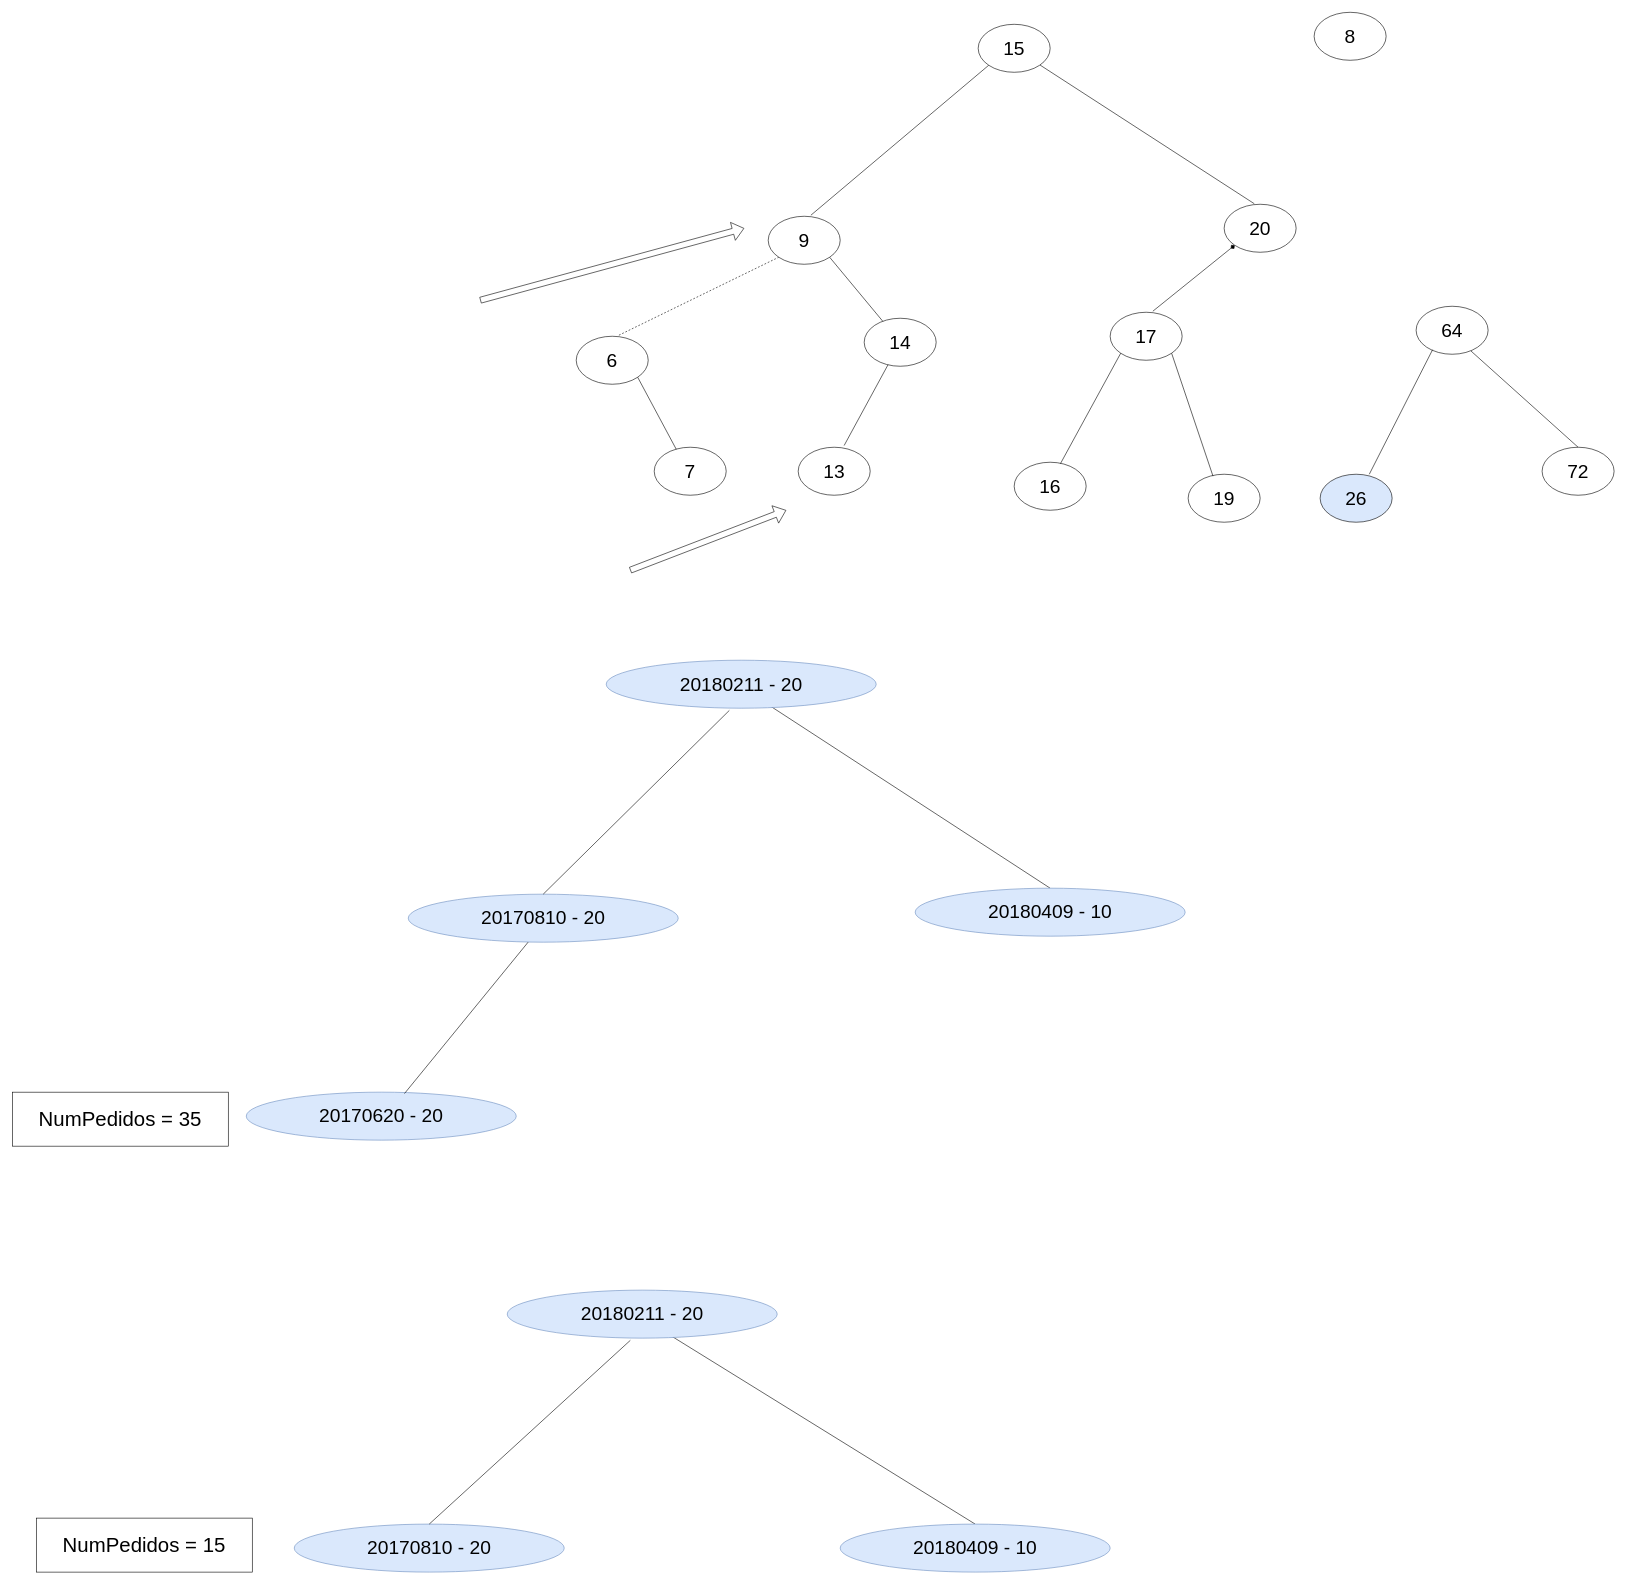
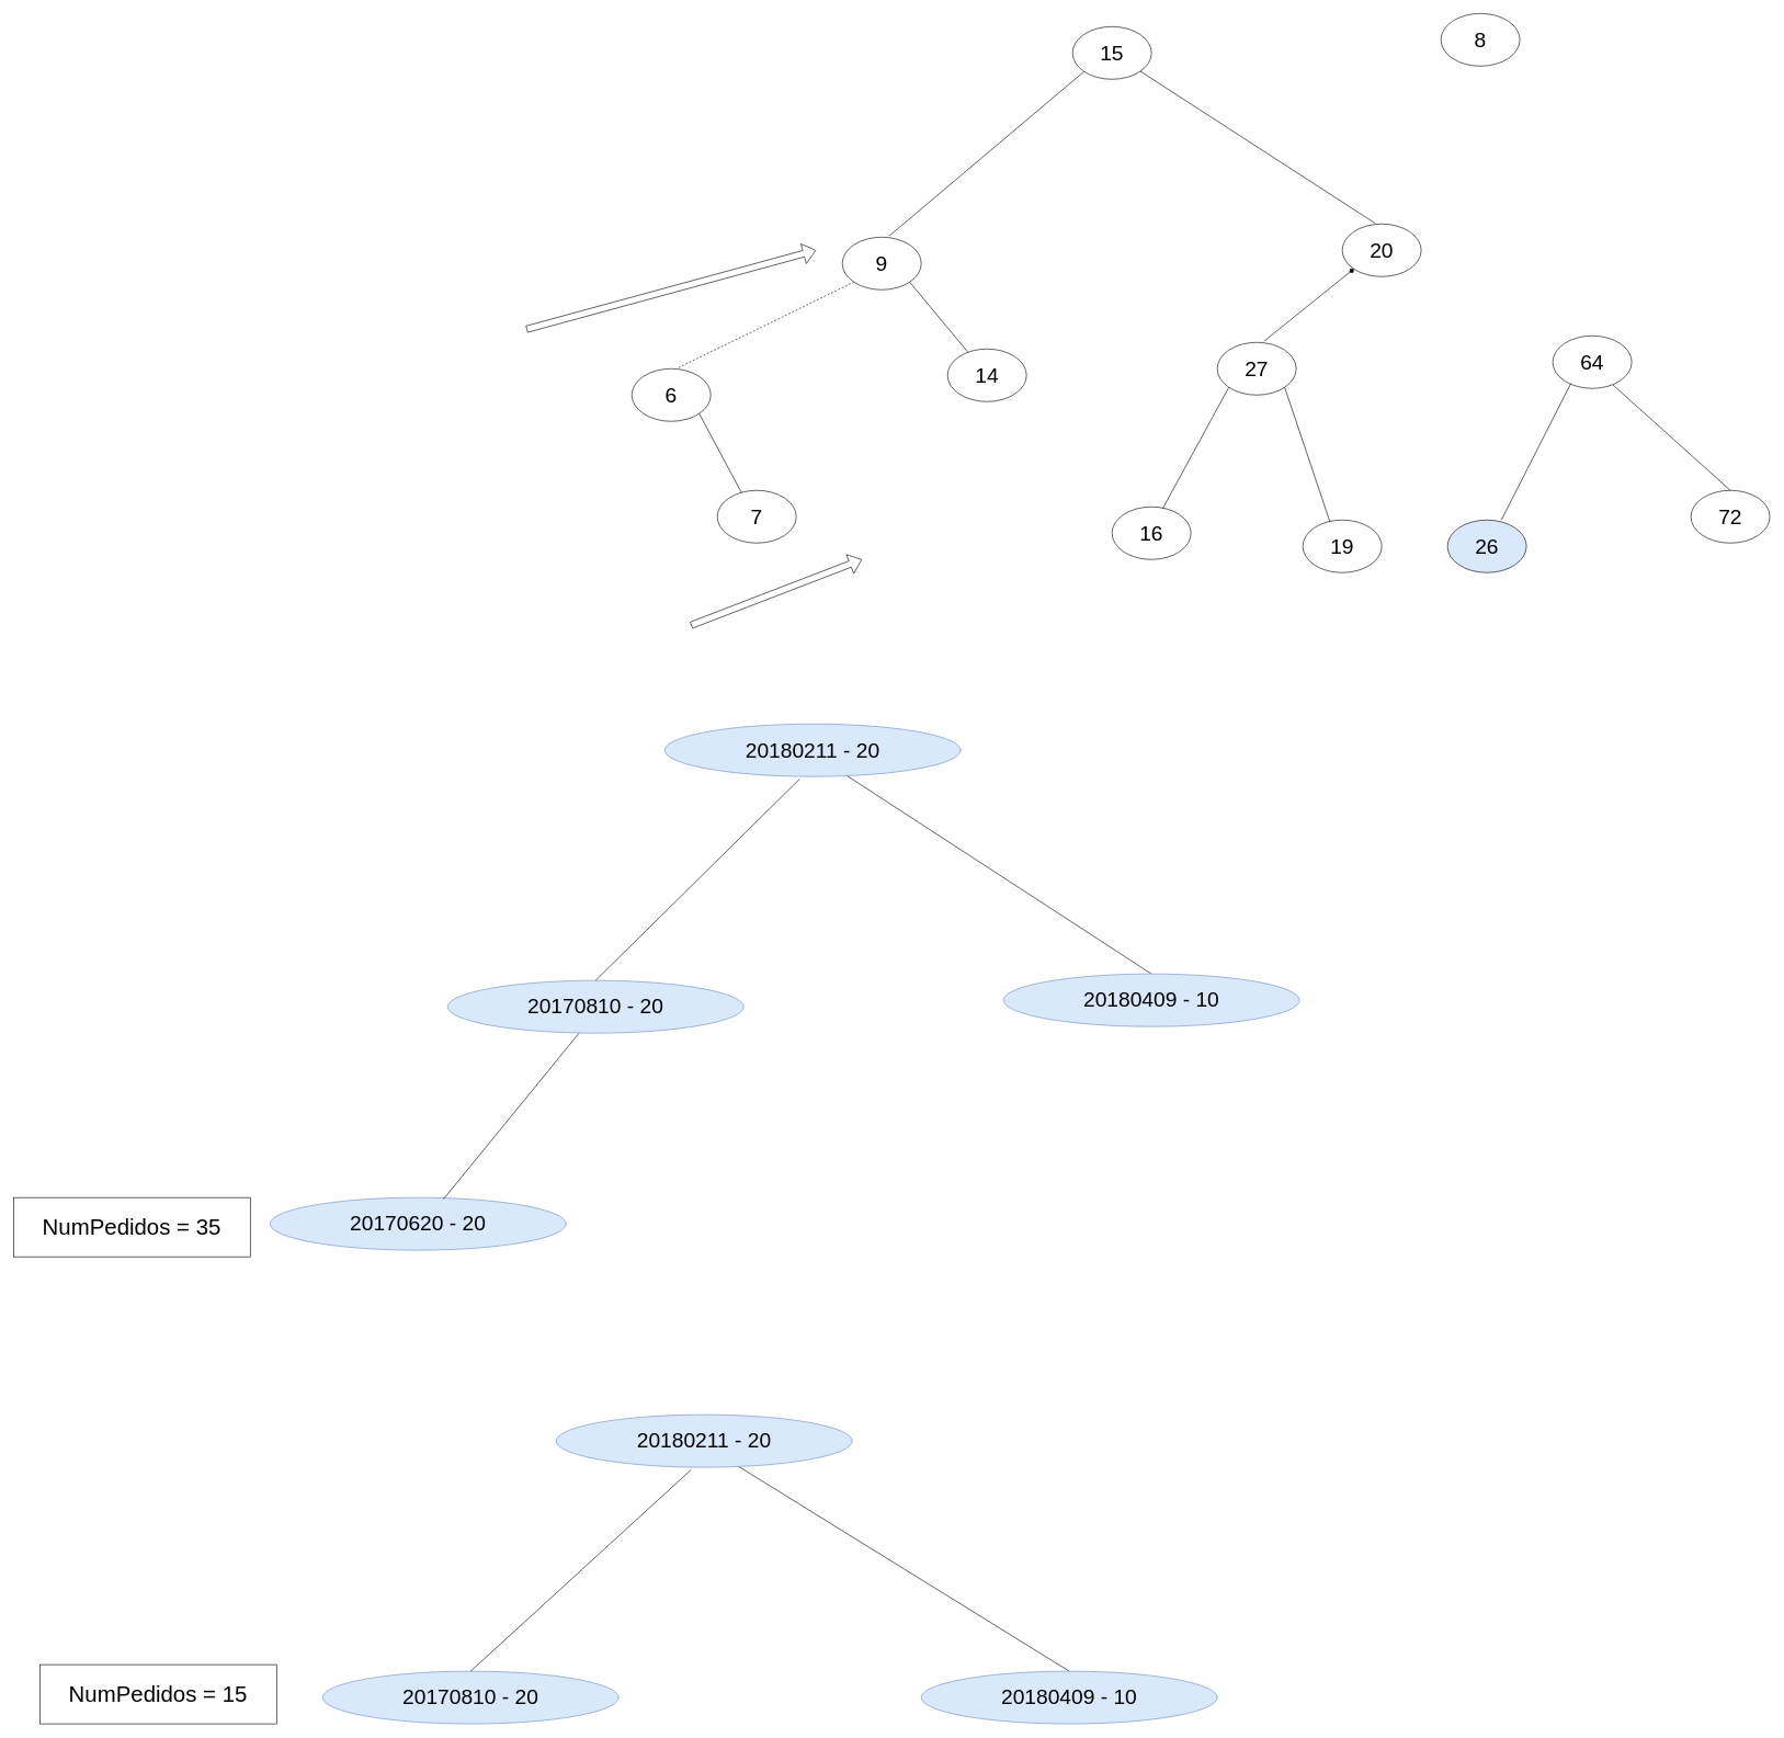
  <mxCell id="0" />
  <mxCell id="1" parent="0" />
  <mxCell id="2" value="&lt;font style=&quot;font-size: 32px;&quot;&gt;15&lt;/font&gt;" style="ellipse;whiteSpace=wrap;html=1;" parent="1" vertex="1"><mxGeometry x="1630" y="40" width="120" height="80" as="geometry" /></mxCell>
  <mxCell id="3" value="&lt;font style=&quot;font-size: 32px;&quot;&gt;9&lt;/font&gt;" style="ellipse;whiteSpace=wrap;html=1;" parent="1" vertex="1"><mxGeometry x="1280" y="360" width="120" height="80" as="geometry" /></mxCell>
  <mxCell id="4" value="" style="endArrow=none;html=1;rounded=0;entryX=0;entryY=1;entryDx=0;entryDy=0;exitX=0.593;exitY=-0.022;exitDx=0;exitDy=0;exitPerimeter=0;" parent="1" source="3" target="2" edge="1"><mxGeometry width="50" height="50" relative="1" as="geometry"><mxPoint x="1360" y="320" as="sourcePoint" /><mxPoint x="1410" y="270" as="targetPoint" /></mxGeometry></mxCell>
  <mxCell id="5" value="" style="endArrow=none;html=1;rounded=0;exitX=0.419;exitY=-0.011;exitDx=0;exitDy=0;exitPerimeter=0;" parent="1" source="12" target="2" edge="1"><mxGeometry width="50" height="50" relative="1" as="geometry"><mxPoint x="1985.924" y="367.077" as="sourcePoint" /><mxPoint x="1640" y="260" as="targetPoint" /></mxGeometry></mxCell>
  <mxCell id="6" value="&lt;font style=&quot;font-size: 32px;&quot;&gt;6&lt;/font&gt;" style="ellipse;whiteSpace=wrap;html=1;" parent="1" vertex="1"><mxGeometry x="960" y="560" width="120" height="80" as="geometry" /></mxCell>
  <mxCell id="7" value="" style="endArrow=none;html=1;rounded=0;entryX=0;entryY=1;entryDx=0;entryDy=0;exitX=0.593;exitY=-0.022;exitDx=0;exitDy=0;exitPerimeter=0;dashed=1;" parent="1" source="6" target="3" edge="1"><mxGeometry width="50" height="50" relative="1" as="geometry"><mxPoint x="1160" y="670" as="sourcePoint" /><mxPoint x="1267.574" y="608.284" as="targetPoint" /></mxGeometry></mxCell>
  <mxCell id="8" value="&lt;font style=&quot;font-size: 32px;&quot;&gt;14&lt;/font&gt;" style="ellipse;whiteSpace=wrap;html=1;" parent="1" vertex="1"><mxGeometry x="1440" y="530" width="120" height="80" as="geometry" /></mxCell>
  <mxCell id="9" value="" style="endArrow=none;html=1;rounded=0;entryX=1;entryY=1;entryDx=0;entryDy=0;" parent="1" source="8" target="3" edge="1"><mxGeometry width="50" height="50" relative="1" as="geometry"><mxPoint x="1310" y="750" as="sourcePoint" /><mxPoint x="1343.282" y="613.282" as="targetPoint" /></mxGeometry></mxCell>
- <mxCell id="10" value="&lt;font style=&quot;font-size: 32px;&quot;&gt;13&lt;/font&gt;" style="ellipse;whiteSpace=wrap;html=1;" parent="1" vertex="1"><mxGeometry x="1330" y="745" width="120" height="80" as="geometry" /></mxCell>
- <mxCell id="11" value="" style="endArrow=none;html=1;rounded=0;exitX=0.638;exitY=-0.036;exitDx=0;exitDy=0;exitPerimeter=0;" parent="1" source="10" target="8" edge="1"><mxGeometry width="50" height="50" relative="1" as="geometry"><mxPoint x="1369" y="707" as="sourcePoint" /><mxPoint x="1280" y="600" as="targetPoint" /></mxGeometry></mxCell>
  <mxCell id="12" value="&lt;font style=&quot;font-size: 32px;&quot;&gt;20&lt;/font&gt;" style="ellipse;whiteSpace=wrap;html=1;" parent="1" vertex="1"><mxGeometry x="2040" y="340" width="120" height="80" as="geometry" /></mxCell>
- <mxCell id="13" value="&lt;font style=&quot;font-size: 32px;&quot;&gt;17&lt;/font&gt;" style="ellipse;whiteSpace=wrap;html=1;" parent="1" vertex="1"><mxGeometry x="1850" y="520" width="120" height="80" as="geometry" /></mxCell>
+ <mxCell id="13" value="&lt;font style=&quot;font-size: 32px;&quot;&gt;27&lt;/font&gt;" style="ellipse;whiteSpace=wrap;html=1;" parent="1" vertex="1"><mxGeometry x="1850" y="520" width="120" height="80" as="geometry" /></mxCell>
  <mxCell id="14" value="" style="endArrow=diamond;html=1;rounded=0;entryX=0;entryY=1;entryDx=0;entryDy=0;exitX=0.593;exitY=-0.022;exitDx=0;exitDy=0;exitPerimeter=0;" parent="1" source="13" target="12" edge="1"><mxGeometry width="50" height="50" relative="1" as="geometry"><mxPoint x="1920" y="650" as="sourcePoint" /><mxPoint x="2027.574" y="588.284" as="targetPoint" /></mxGeometry></mxCell>
  <mxCell id="15" value="&lt;font style=&quot;font-size: 32px;&quot;&gt;64&lt;/font&gt;" style="ellipse;whiteSpace=wrap;html=1;" parent="1" vertex="1"><mxGeometry x="2360" y="510" width="120" height="80" as="geometry" /></mxCell>
  <mxCell id="16" value="&lt;font style=&quot;font-size: 32px;&quot;&gt;26&lt;/font&gt;" style="ellipse;whiteSpace=wrap;html=1;fillColor=#dae8fc;" parent="1" vertex="1"><mxGeometry x="2200" y="790" width="120" height="80" as="geometry" /></mxCell>
  <mxCell id="17" value="&lt;font style=&quot;font-size: 32px;&quot;&gt;72&lt;/font&gt;" style="ellipse;whiteSpace=wrap;html=1;" parent="1" vertex="1"><mxGeometry x="2570" y="745" width="120" height="80" as="geometry" /></mxCell>
  <mxCell id="18" value="" style="endArrow=none;html=1;rounded=0;entryX=0.229;entryY=0.904;entryDx=0;entryDy=0;entryPerimeter=0;exitX=0.683;exitY=0;exitDx=0;exitDy=0;exitPerimeter=0;" parent="1" source="16" target="15" edge="1"><mxGeometry width="50" height="50" relative="1" as="geometry"><mxPoint x="2290" y="750" as="sourcePoint" /><mxPoint x="2367" y="630" as="targetPoint" /></mxGeometry></mxCell>
  <mxCell id="19" value="" style="endArrow=none;html=1;rounded=0;entryX=0.762;entryY=0.932;entryDx=0;entryDy=0;entryPerimeter=0;exitX=0.5;exitY=0;exitDx=0;exitDy=0;" parent="1" source="17" target="15" edge="1"><mxGeometry width="50" height="50" relative="1" as="geometry"><mxPoint x="2410" y="788" as="sourcePoint" /><mxPoint x="2507" y="620" as="targetPoint" /></mxGeometry></mxCell>
  <mxCell id="20" value="&lt;font style=&quot;font-size: 32px;&quot;&gt;16&lt;/font&gt;" style="ellipse;whiteSpace=wrap;html=1;" parent="1" vertex="1"><mxGeometry x="1690" y="770" width="120" height="80" as="geometry" /></mxCell>
  <mxCell id="21" value="&lt;font style=&quot;font-size: 32px;&quot;&gt;19&lt;/font&gt;" style="ellipse;whiteSpace=wrap;html=1;" parent="1" vertex="1"><mxGeometry x="1980" y="790" width="120" height="80" as="geometry" /></mxCell>
  <mxCell id="22" value="" style="endArrow=none;html=1;rounded=0;entryX=0;entryY=1;entryDx=0;entryDy=0;exitX=0.643;exitY=0.029;exitDx=0;exitDy=0;exitPerimeter=0;" parent="1" source="20" target="13" edge="1"><mxGeometry width="50" height="50" relative="1" as="geometry"><mxPoint x="1750" y="750" as="sourcePoint" /><mxPoint x="1887" y="640" as="targetPoint" /></mxGeometry></mxCell>
  <mxCell id="23" value="" style="endArrow=none;html=1;rounded=0;entryX=1;entryY=1;entryDx=0;entryDy=0;exitX=0.345;exitY=0.039;exitDx=0;exitDy=0;exitPerimeter=0;" parent="1" source="21" target="13" edge="1"><mxGeometry width="50" height="50" relative="1" as="geometry"><mxPoint x="1910" y="835" as="sourcePoint" /><mxPoint x="2011" y="651" as="targetPoint" /></mxGeometry></mxCell>
  <mxCell id="24" value="&lt;font style=&quot;font-size: 32px;&quot;&gt;7&lt;/font&gt;" style="ellipse;whiteSpace=wrap;html=1;" parent="1" vertex="1"><mxGeometry x="1090" y="745" width="120" height="80" as="geometry" /></mxCell>
  <mxCell id="25" value="" style="endArrow=none;html=1;rounded=0;entryX=1;entryY=1;entryDx=0;entryDy=0;exitX=0.307;exitY=0.045;exitDx=0;exitDy=0;exitPerimeter=0;" parent="1" source="24" target="6" edge="1"><mxGeometry width="50" height="50" relative="1" as="geometry"><mxPoint x="1299" y="745" as="sourcePoint" /><mxPoint x="1170" y="570" as="targetPoint" /></mxGeometry></mxCell>
  <mxCell id="26" value="&lt;span style=&quot;font-size: 32px;&quot;&gt;20170810 - 20&lt;/span&gt;" style="ellipse;whiteSpace=wrap;html=1;fillColor=#dae8fc;strokeColor=#6c8ebf;" parent="1" vertex="1"><mxGeometry x="680" y="1490" width="450" height="80" as="geometry" /></mxCell>
  <mxCell id="27" value="" style="endArrow=none;html=1;rounded=0;entryX=0.456;entryY=1.046;entryDx=0;entryDy=0;exitX=0.5;exitY=0;exitDx=0;exitDy=0;entryPerimeter=0;" parent="1" source="26" target="30" edge="1"><mxGeometry width="50" height="50" relative="1" as="geometry"><mxPoint x="930" y="1439.96" as="sourcePoint" /><mxPoint x="1030.724" y="1190.004" as="targetPoint" /></mxGeometry></mxCell>
  <mxCell id="28" value="" style="endArrow=none;html=1;rounded=0;entryX=0.61;entryY=0.963;entryDx=0;entryDy=0;entryPerimeter=0;exitX=0.5;exitY=0;exitDx=0;exitDy=0;" parent="1" source="29" target="30" edge="1"><mxGeometry width="50" height="50" relative="1" as="geometry"><mxPoint x="1710" y="1460" as="sourcePoint" /><mxPoint x="1349.962" y="1232.776" as="targetPoint" /></mxGeometry></mxCell>
  <mxCell id="29" value="&lt;span style=&quot;font-size: 32px;&quot;&gt;20180409 - 10&lt;/span&gt;" style="ellipse;whiteSpace=wrap;html=1;fillColor=#dae8fc;strokeColor=#6c8ebf;" parent="1" vertex="1"><mxGeometry x="1525" y="1480" width="450" height="80" as="geometry" /></mxCell>
  <mxCell id="30" value="&lt;font style=&quot;font-size: 32px;&quot;&gt;20180211 - 20&lt;/font&gt;" style="ellipse;whiteSpace=wrap;html=1;fillColor=#dae8fc;strokeColor=#6c8ebf;" parent="1" vertex="1"><mxGeometry x="1010" y="1100" width="450" height="80" as="geometry" /></mxCell>
  <mxCell id="31" value="&lt;span style=&quot;font-size: 32px;&quot;&gt;20170620 - 20&lt;/span&gt;" style="ellipse;whiteSpace=wrap;html=1;fillColor=#dae8fc;strokeColor=#6c8ebf;" parent="1" vertex="1"><mxGeometry x="410" y="1820" width="450" height="80" as="geometry" /></mxCell>
  <mxCell id="32" value="" style="endArrow=none;html=1;rounded=0;entryX=0.444;entryY=1;entryDx=0;entryDy=0;exitX=0.586;exitY=0.029;exitDx=0;exitDy=0;entryPerimeter=0;exitPerimeter=0;" parent="1" source="31" target="26" edge="1"><mxGeometry width="50" height="50" relative="1" as="geometry"><mxPoint x="610" y="1876" as="sourcePoint" /><mxPoint x="910" y="1570" as="targetPoint" /></mxGeometry></mxCell>
  <mxCell id="33" value="&lt;font style=&quot;font-size: 34px;&quot;&gt;NumPedidos = 35&lt;/font&gt;" style="rounded=0;whiteSpace=wrap;html=1;" parent="1" vertex="1"><mxGeometry x="20" y="1820" width="360" height="90" as="geometry" /></mxCell>
  <mxCell id="34" value="&lt;span style=&quot;font-size: 32px;&quot;&gt;20170810 - 20&lt;/span&gt;" style="ellipse;whiteSpace=wrap;html=1;fillColor=#dae8fc;strokeColor=#6c8ebf;" parent="1" vertex="1"><mxGeometry x="490" y="2540" width="450" height="80" as="geometry" /></mxCell>
  <mxCell id="35" value="" style="endArrow=none;html=1;rounded=0;entryX=0.456;entryY=1.046;entryDx=0;entryDy=0;exitX=0.5;exitY=0;exitDx=0;exitDy=0;entryPerimeter=0;" parent="1" source="34" target="38" edge="1"><mxGeometry width="50" height="50" relative="1" as="geometry"><mxPoint x="765" y="2489.96" as="sourcePoint" /><mxPoint x="865.724" y="2240.004" as="targetPoint" /></mxGeometry></mxCell>
  <mxCell id="36" value="" style="endArrow=none;html=1;rounded=0;entryX=0.61;entryY=0.963;entryDx=0;entryDy=0;entryPerimeter=0;exitX=0.5;exitY=0;exitDx=0;exitDy=0;" parent="1" source="37" target="38" edge="1"><mxGeometry width="50" height="50" relative="1" as="geometry"><mxPoint x="1545" y="2510" as="sourcePoint" /><mxPoint x="1184.962" y="2282.776" as="targetPoint" /></mxGeometry></mxCell>
  <mxCell id="37" value="&lt;span style=&quot;font-size: 32px;&quot;&gt;20180409 - 10&lt;/span&gt;" style="ellipse;whiteSpace=wrap;html=1;fillColor=#dae8fc;strokeColor=#6c8ebf;" parent="1" vertex="1"><mxGeometry x="1400" y="2540" width="450" height="80" as="geometry" /></mxCell>
  <mxCell id="38" value="&lt;font style=&quot;font-size: 32px;&quot;&gt;20180211 - 20&lt;/font&gt;" style="ellipse;whiteSpace=wrap;html=1;fillColor=#dae8fc;strokeColor=#6c8ebf;" parent="1" vertex="1"><mxGeometry x="845" y="2150" width="450" height="80" as="geometry" /></mxCell>
  <mxCell id="39" value="&lt;font style=&quot;font-size: 34px;&quot;&gt;NumPedidos = 15&lt;/font&gt;" style="rounded=0;whiteSpace=wrap;html=1;" parent="1" vertex="1"><mxGeometry x="60" y="2530" width="360" height="90" as="geometry" /></mxCell>
  <mxCell id="40" value="" style="shape=flexArrow;endArrow=classic;html=1;rounded=0;" parent="1" edge="1"><mxGeometry width="50" height="50" relative="1" as="geometry"><mxPoint x="800" y="500" as="sourcePoint" /><mxPoint x="1240" y="380" as="targetPoint" /></mxGeometry></mxCell>
  <mxCell id="41" value="" style="shape=flexArrow;endArrow=classic;html=1;rounded=0;" parent="1" edge="1"><mxGeometry width="50" height="50" relative="1" as="geometry"><mxPoint x="1050" y="950" as="sourcePoint" /><mxPoint x="1310" y="850" as="targetPoint" /></mxGeometry></mxCell>
  <mxCell id="42" value="&lt;font style=&quot;font-size: 32px;&quot;&gt;8&lt;/font&gt;" style="ellipse;whiteSpace=wrap;html=1;" vertex="1" parent="1"><mxGeometry x="2190" y="20" width="120" height="80" as="geometry" /></mxCell>
